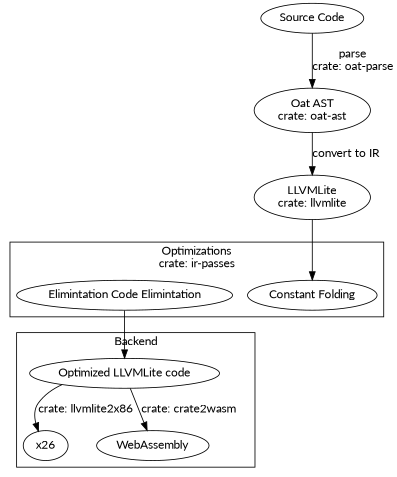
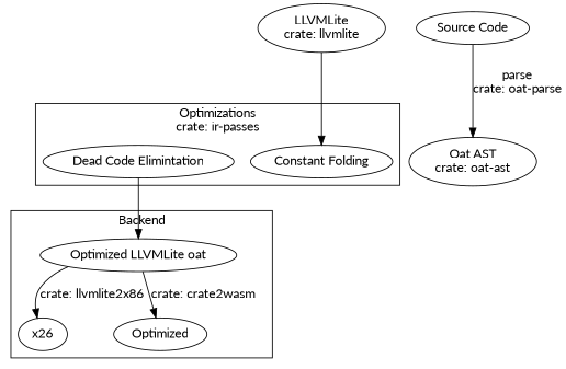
  digraph {
    compound=true
    fontname=Lato
    node [fontname=Lato]
    edge [fontname=Lato]
    n1 [label="Constant Folding"]
-   n2 [label="Elimintation Code Elimintation"]
-   n3 [label="Optimized LLVMLite code"]
+   n2 [label="Dead Code Elimintation"]
+   n3 [label="Optimized LLVMLite oat"]
    n4 [label=x26]
-   WebAssembly
+   WebAssembly [label=Optimized]
    n6 [label="Source Code"]
    n7 [label="Oat AST\ncrate: oat-ast"]
    n8 [label="LLVMLite\ncrate: llvmlite"]
    subgraph cluster_1 {
      label="Optimizations\ncrate: ir-passes"
      n1
      n2
    }
    subgraph cluster_2 {
      label=Backend
      n3
      n4
      WebAssembly
    }
    n2 -> n3
    n3 -> n4 [label="crate: llvmlite2x86"]
    n3 -> WebAssembly [label="crate: crate2wasm"]
    n6 -> n7 [label="parse\ncrate: oat-parse"]
-   n7 -> n8 [label="convert to IR"]
    n8 -> n1
  }
